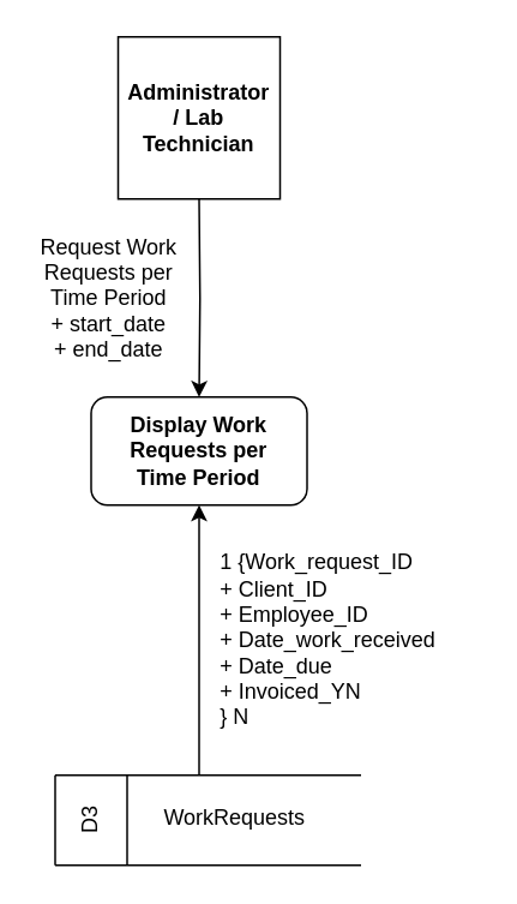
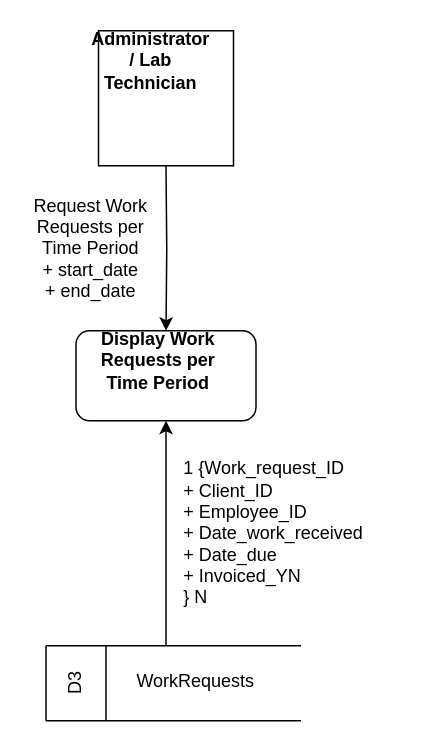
  <mxCell id="0" />
  <mxCell id="1" parent="0" />
  <mxCell id="2" style="edgeStyle=orthogonalEdgeStyle;rounded=0;orthogonalLoop=1;jettySize=auto;html=1;entryX=0.5;entryY=0;entryDx=0;entryDy=0;startArrow=none;startFill=0;endArrow=classic;endFill=1;" parent="1" target="5" edge="1"><mxGeometry relative="1" as="geometry"><mxPoint x="110" y="110" as="sourcePoint" /></mxGeometry></mxCell>
  <mxCell id="3" value="" style="whiteSpace=wrap;html=1;aspect=fixed;" parent="1" vertex="1"><mxGeometry x="65" y="20" width="90" height="90" as="geometry" /></mxCell>
- <mxCell id="4" value="Administrator / Lab Technician" style="text;html=1;strokeColor=none;fillColor=none;align=center;verticalAlign=middle;whiteSpace=wrap;rounded=0;fontStyle=1" parent="1" vertex="1"><mxGeometry x="80" y="50" width="60" height="30" as="geometry" /></mxCell>
+ <mxCell id="4" value="Administrator / Lab Technician" style="text;html=1;strokeColor=none;fillColor=none;align=center;verticalAlign=middle;whiteSpace=wrap;rounded=0;fontStyle=1" parent="1" vertex="1"><mxGeometry x="70" y="25" width="60" height="30" as="geometry" /></mxCell>
  <mxCell id="5" value="" style="rounded=1;whiteSpace=wrap;html=1;" parent="1" vertex="1"><mxGeometry x="50" y="220" width="120" height="60" as="geometry" /></mxCell>
- <mxCell id="6" value="Display Work Requests per Time Period" style="text;html=1;strokeColor=none;fillColor=none;align=center;verticalAlign=middle;whiteSpace=wrap;rounded=0;fontStyle=1" parent="1" vertex="1"><mxGeometry x="70" y="235" width="80" height="30" as="geometry" /></mxCell>
+ <mxCell id="6" value="Display Work Requests per Time Period" style="text;html=1;strokeColor=none;fillColor=none;align=center;verticalAlign=middle;whiteSpace=wrap;rounded=0;fontStyle=1" parent="1" vertex="1"><mxGeometry x="65" y="225" width="80" height="30" as="geometry" /></mxCell>
  <mxCell id="7" value="Request Work Requests per Time Period&lt;br&gt;+ start_date&lt;br&gt;+ end_date" style="text;html=1;strokeColor=none;fillColor=none;align=center;verticalAlign=middle;whiteSpace=wrap;rounded=0;" parent="1" vertex="1"><mxGeometry x="20" y="150" width="80" height="30" as="geometry" /></mxCell>
  <mxCell id="8" value="" style="endArrow=none;html=1;rounded=0;" parent="1" edge="1"><mxGeometry width="50" height="50" relative="1" as="geometry"><mxPoint x="30" y="430" as="sourcePoint" /><mxPoint x="200" y="430" as="targetPoint" /></mxGeometry></mxCell>
  <mxCell id="9" value="" style="endArrow=none;html=1;rounded=0;" parent="1" edge="1"><mxGeometry width="50" height="50" relative="1" as="geometry"><mxPoint x="30" y="480" as="sourcePoint" /><mxPoint x="200" y="480" as="targetPoint" /></mxGeometry></mxCell>
  <mxCell id="10" value="" style="endArrow=none;html=1;rounded=0;" parent="1" edge="1"><mxGeometry width="50" height="50" relative="1" as="geometry"><mxPoint x="30" y="480" as="sourcePoint" /><mxPoint x="30" y="430" as="targetPoint" /></mxGeometry></mxCell>
  <mxCell id="11" value="" style="endArrow=none;html=1;rounded=0;" parent="1" edge="1"><mxGeometry width="50" height="50" relative="1" as="geometry"><mxPoint x="70" y="480" as="sourcePoint" /><mxPoint x="70" y="430" as="targetPoint" /></mxGeometry></mxCell>
  <mxCell id="12" value="D3" style="text;html=1;strokeColor=none;fillColor=none;align=center;verticalAlign=middle;whiteSpace=wrap;rounded=0;rotation=-90;" parent="1" vertex="1"><mxGeometry x="20" y="440" width="60" height="30" as="geometry" /></mxCell>
  <mxCell id="13" value="WorkRequests" style="text;html=1;strokeColor=none;fillColor=none;align=center;verticalAlign=middle;whiteSpace=wrap;rounded=0;" parent="1" vertex="1"><mxGeometry x="100" y="439" width="60" height="30" as="geometry" /></mxCell>
  <mxCell id="14" value="" style="endArrow=classic;html=1;rounded=0;" parent="1" edge="1"><mxGeometry width="50" height="50" relative="1" as="geometry"><mxPoint x="110" y="430" as="sourcePoint" /><mxPoint x="110" y="280" as="targetPoint" /><Array as="points" /></mxGeometry></mxCell>
  <mxCell id="15" value="1 {Work_request_ID&lt;br&gt;+ Client_ID&lt;br&gt;+ Employee_ID&lt;br&gt;+ Date_work_received&lt;br&gt;+ Date_due&lt;br&gt;+ Invoiced_YN&lt;br&gt;} N&lt;span style=&quot;&quot;&gt;&lt;br&gt;&lt;/span&gt;" style="text;html=1;strokeColor=none;fillColor=none;align=left;verticalAlign=middle;whiteSpace=wrap;rounded=0;" parent="1" vertex="1"><mxGeometry x="120" y="340" width="145" height="30" as="geometry" /></mxCell>
